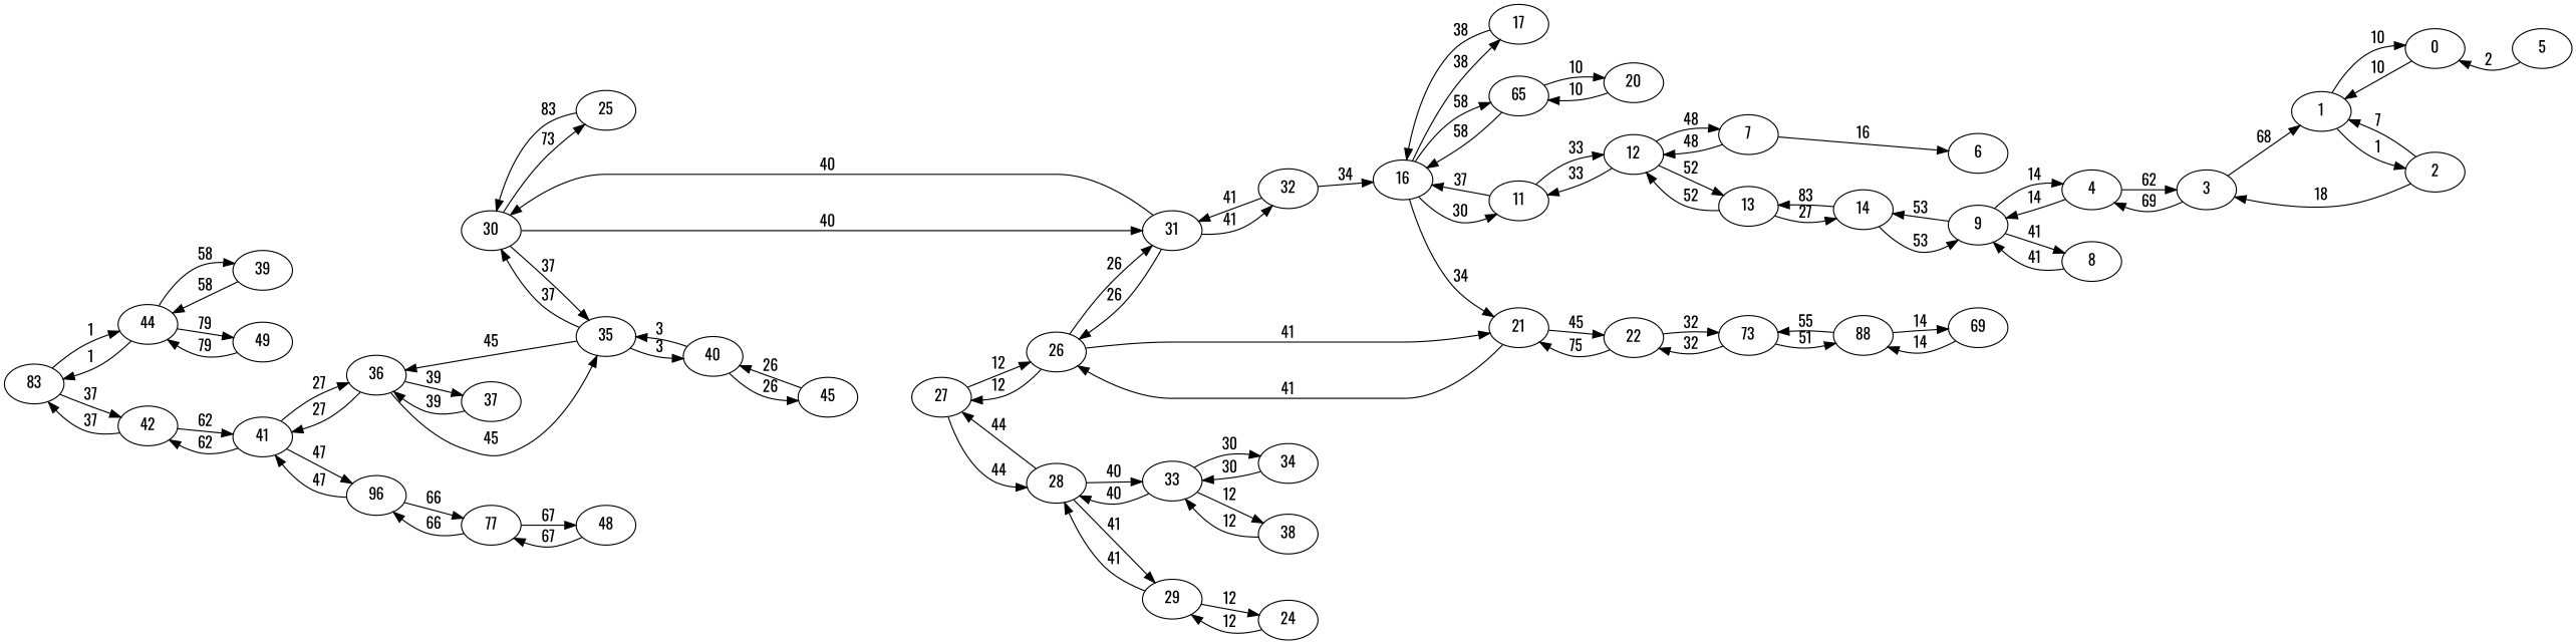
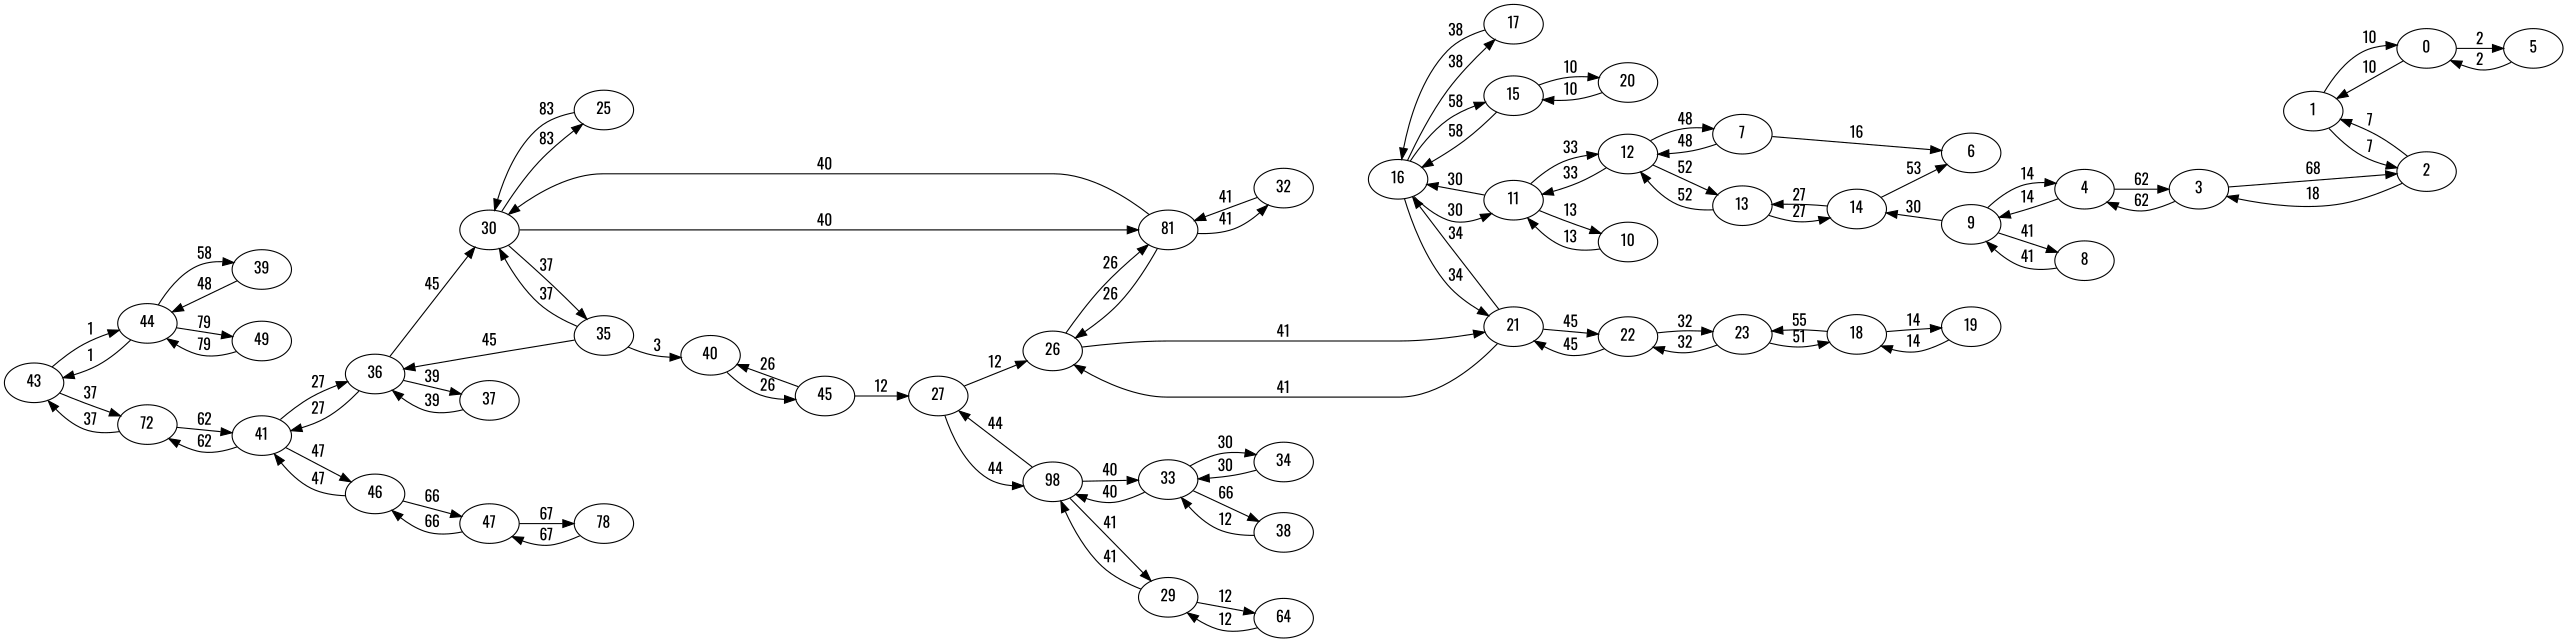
  digraph {
    fontname=Oswald
    rankdir=LR
    node [fontname=Oswald]
    edge [fontname=Oswald]
-   43 [label=83]
+   43
    44
-   42
+   42 [label=72]
    39
    49
    41
    36
-   46 [label=96]
+   46
    37
    35
-   47 [label=77]
+   47
    40
    30
    45
-   31
+   31 [label=81]
    25
    26
    32
    27
    21
-   28
+   28 [label=98]
    16
    22
    33
    29
    11
    17
-   15 [label=65]
-   23 [label=73]
+   15
+   23
+   10
    12
    20
    7
    13
    6
    14
    38
    34
-   24
-   18 [label=88]
-   19 [label=69]
-   48
+   24 [label=64]
+   18
+   19
+   48 [label=78]
    9
    4
    8
    3
    2
    1
    0
    5
    43 -> 44 [label=1]
    43 -> 42 [label=37]
    44 -> 43 [label=1]
    44 -> 39 [label=58]
    44 -> 49 [label=79]
    42 -> 43 [label=37]
    42 -> 41 [label=62]
-   39 -> 44 [label=58]
+   39 -> 44 [label=48]
    49 -> 44 [label=79]
    41 -> 42 [label=62]
    41 -> 36 [label=27]
    41 -> 46 [label=47]
    36 -> 41 [label=27]
    36 -> 37 [label=39]
-   36 -> 35 [label=45]
+   36 -> 30 [label=45]
    46 -> 41 [label=47]
    46 -> 47 [label=66]
    37 -> 36 [label=39]
    35 -> 36 [label=45]
    35 -> 40 [label=3]
    35 -> 30 [label=37]
    47 -> 46 [label=66]
    47 -> 48 [label=67]
-   40 -> 35 [label=3]
    40 -> 45 [label=26]
    30 -> 35 [label=37]
    30 -> 31 [label=40]
-   30 -> 25 [label=73]
+   30 -> 25 [label=83]
    45 -> 40 [label=26]
    31 -> 30 [label=40]
    31 -> 26 [label=26]
    31 -> 32 [label=41]
    25 -> 30 [label=83]
    26 -> 31 [label=26]
-   26 -> 27 [label=12]
+   45 -> 27 [label=12]
    26 -> 21 [label=41]
    32 -> 31 [label=41]
    27 -> 26 [label=12]
    27 -> 28 [label=44]
    21 -> 26 [label=41]
-   32 -> 16 [label=34]
+   21 -> 16 [label=34]
    21 -> 22 [label=45]
    28 -> 27 [label=44]
    28 -> 33 [label=40]
    28 -> 29 [label=41]
    16 -> 21 [label=34]
    16 -> 11 [label=30]
    16 -> 17 [label=38]
    16 -> 15 [label=58]
-   22 -> 21 [label=75]
+   22 -> 21 [label=45]
    22 -> 23 [label=32]
    33 -> 28 [label=40]
-   33 -> 38 [label=12]
+   33 -> 38 [label=66]
    33 -> 34 [label=30]
    29 -> 28 [label=41]
    29 -> 24 [label=12]
-   11 -> 16 [label=37]
+   11 -> 16 [label=30]
+   11 -> 10 [label=13]
    11 -> 12 [label=33]
    17 -> 16 [label=38]
    15 -> 16 [label=58]
    15 -> 20 [label=10]
    23 -> 22 [label=32]
    23 -> 18 [label=51]
+   10 -> 11 [label=13]
    12 -> 11 [label=33]
    12 -> 7 [label=48]
    12 -> 13 [label=52]
    20 -> 15 [label=10]
    7 -> 12 [label=48]
    7 -> 6 [label=16]
    13 -> 12 [label=52]
    13 -> 14 [label=27]
-   14 -> 13 [label=83]
-   14 -> 9 [label=53]
+   14 -> 13 [label=27]
+   14 -> 6 [label=53]
    38 -> 33 [label=12]
    34 -> 33 [label=30]
    24 -> 29 [label=12]
    18 -> 23 [label=55]
    18 -> 19 [label=14]
    19 -> 18 [label=14]
    48 -> 47 [label=67]
-   9 -> 14 [label=53]
+   9 -> 14 [label=30]
    9 -> 4 [label=14]
    9 -> 8 [label=41]
    4 -> 9 [label=14]
    4 -> 3 [label=62]
    8 -> 9 [label=41]
-   3 -> 4 [label=69]
-   3 -> 1 [label=68]
+   3 -> 4 [label=62]
+   3 -> 2 [label=68]
    2 -> 3 [label=18]
    2 -> 1 [label=7]
-   1 -> 2 [label=1]
+   1 -> 2 [label=7]
    1 -> 0 [label=10]
    0 -> 1 [label=10]
+   0 -> 5 [label=2]
    5 -> 0 [label=2]
  }
